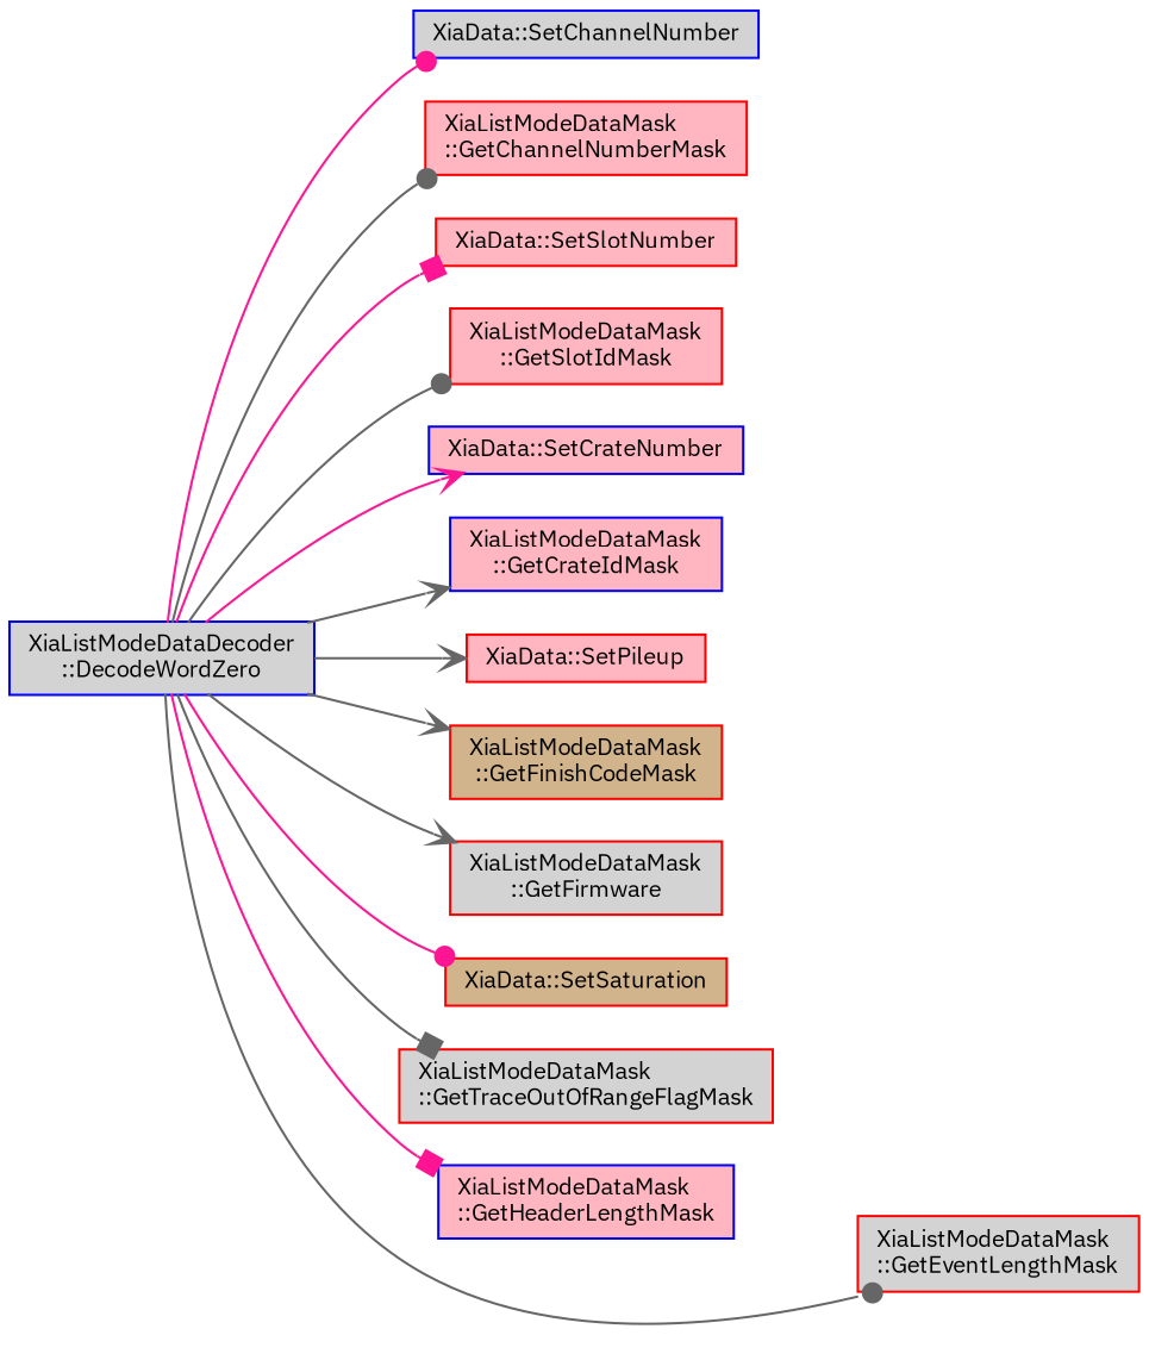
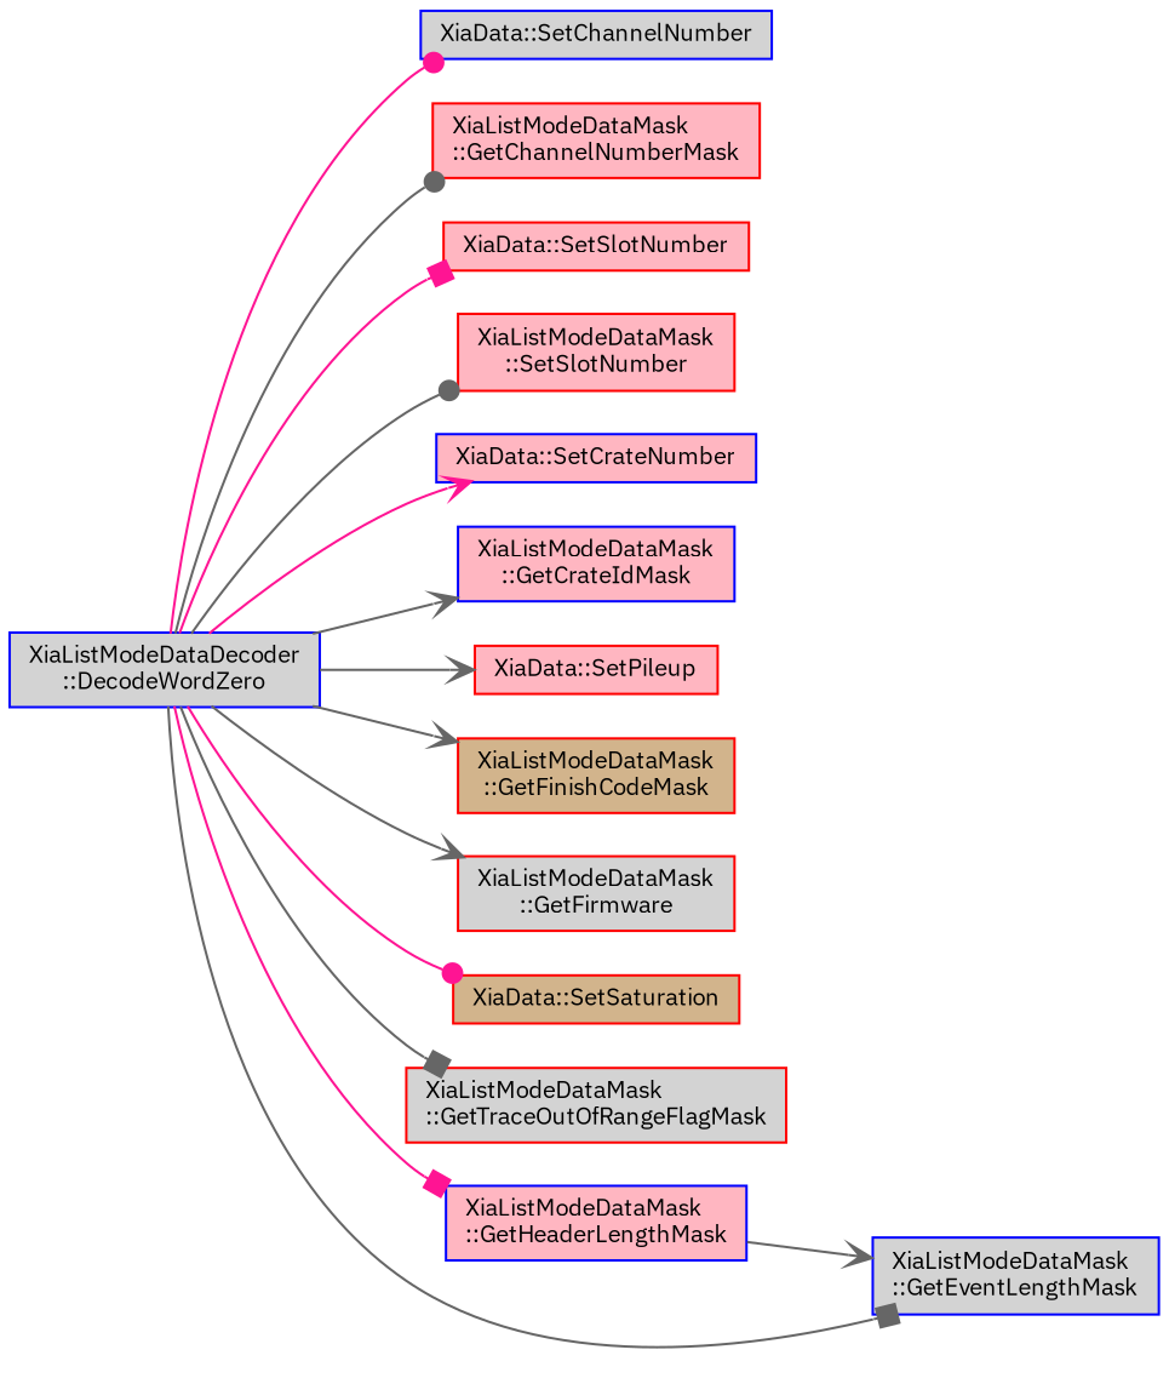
  digraph {
    fontname="IBM Plex Sans"
    rankdir=LR
    node [color=red fillcolor=lightpink fontname="IBM Plex Sans" fontsize=10 shape=record style=filled]
    edge [arrowhead=vee color=gray40 fontname="IBM Plex Sans" fontsize=10 labelfontname=Helvetica labelfontsize=10 style=solid]
    n1 [color=blue fillcolor=lightgrey fontcolor=black height=0.2 label="XiaListModeDataDecoder\l::DecodeWordZero" width=0.4]
    n2 [color=blue fillcolor=lightgrey height=0.2 label="XiaData::SetChannelNumber" width=0.4]
    n3 [height=0.2 label="XiaListModeDataMask\l::GetChannelNumberMask" width=0.4]
    n4 [height=0.2 label="XiaData::SetSlotNumber" width=0.4]
-   n5 [height=0.2 label="XiaListModeDataMask\l::GetSlotIdMask" width=0.4]
+   n5 [height=0.2 label="XiaListModeDataMask\l::SetSlotNumber" width=0.4]
    n6 [color=blue height=0.2 label="XiaData::SetCrateNumber" width=0.4]
    n7 [color=blue height=0.2 label="XiaListModeDataMask\l::GetCrateIdMask" width=0.4]
    n8 [height=0.2 label="XiaData::SetPileup" width=0.4]
    n9 [fillcolor=tan height=0.2 label="XiaListModeDataMask\l::GetFinishCodeMask" width=0.4]
    n10 [fillcolor=lightgrey height=0.2 label="XiaListModeDataMask\l::GetFirmware" width=0.4]
    n11 [fillcolor=tan height=0.2 label="XiaData::SetSaturation" width=0.4]
    n12 [fillcolor=lightgrey height=0.2 label="XiaListModeDataMask\l::GetTraceOutOfRangeFlagMask" width=0.4]
    n13 [color=blue height=0.2 label="XiaListModeDataMask\l::GetHeaderLengthMask" width=0.4]
-   n14 [fillcolor=lightgrey height=0.2 label="XiaListModeDataMask\l::GetEventLengthMask" width=0.4]
+   n14 [color=blue fillcolor=lightgrey height=0.2 label="XiaListModeDataMask\l::GetEventLengthMask" width=0.4]
    n1 -> n2 [arrowhead=dot color=deeppink]
    n1 -> n3 [arrowhead=dot]
    n1 -> n4 [arrowhead=box color=deeppink]
    n1 -> n5 [arrowhead=dot]
    n1 -> n6 [color=deeppink]
    n1 -> n7
    n1 -> n8
    n1 -> n9
    n1 -> n10
    n1 -> n11 [arrowhead=dot color=deeppink]
    n1 -> n12 [arrowhead=box]
    n1 -> n13 [arrowhead=box color=deeppink]
-   n1 -> n14 [arrowhead=dot]
+   n1 -> n14 [arrowhead=box]
+   n13 -> n14
  }
